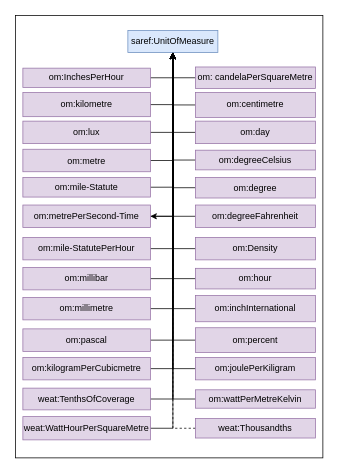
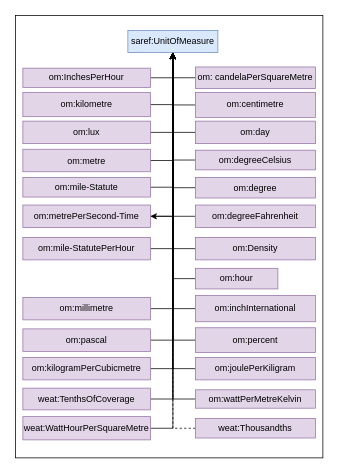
  <mxCell id="0" />
  <mxCell id="1" parent="0" />
  <mxCell id="2" value="" style="rounded=0;whiteSpace=wrap;html=1;" vertex="1" parent="1"><mxGeometry x="20" y="20" width="410" height="590" as="geometry" /></mxCell>
  <mxCell id="3" value="saref:UnitOfMeasure" style="rounded=0;whiteSpace=wrap;html=1;fillColor=#dae8fc;strokeColor=#6c8ebf;" parent="1" vertex="1"><mxGeometry x="170" y="40" width="120" height="29.63" as="geometry" /></mxCell>
  <mxCell id="4" style="edgeStyle=orthogonalEdgeStyle;rounded=0;orthogonalLoop=1;jettySize=auto;html=1;exitX=0;exitY=0.5;exitDx=0;exitDy=0;" parent="1" source="5" target="3" edge="1"><mxGeometry relative="1" as="geometry"><mxPoint x="230" y="210.37" as="targetPoint" /></mxGeometry></mxCell>
  <mxCell id="5" value="om:Density" style="rounded=0;whiteSpace=wrap;html=1;fillColor=#e1d5e7;strokeColor=#9673a6;" parent="1" vertex="1"><mxGeometry x="260" y="316" width="160" height="30" as="geometry" /></mxCell>
  <mxCell id="6" style="edgeStyle=orthogonalEdgeStyle;rounded=0;orthogonalLoop=1;jettySize=auto;html=1;exitX=0;exitY=0.5;exitDx=0;exitDy=0;" parent="1" source="7" target="3" edge="1"><mxGeometry relative="1" as="geometry" /></mxCell>
- <mxCell id="7" value="om:hour" style="rounded=0;whiteSpace=wrap;html=1;fillColor=#e1d5e7;strokeColor=#9673a6;" parent="1" vertex="1"><mxGeometry x="260" y="357.25" width="160" height="27.5" as="geometry" /></mxCell>
+ <mxCell id="7" value="om:hour" style="rounded=0;whiteSpace=wrap;html=1;fillColor=#e1d5e7;strokeColor=#9673a6;" parent="1" vertex="1"><mxGeometry x="260" y="357.25" width="110" height="27.5" as="geometry" /></mxCell>
  <mxCell id="8" style="edgeStyle=orthogonalEdgeStyle;rounded=0;orthogonalLoop=1;jettySize=auto;html=1;exitX=0;exitY=0.5;exitDx=0;exitDy=0;" parent="1" source="9" target="3" edge="1"><mxGeometry relative="1" as="geometry" /></mxCell>
  <mxCell id="9" value="om:inchInternational" style="rounded=0;whiteSpace=wrap;html=1;fillColor=#e1d5e7;strokeColor=#9673a6;" parent="1" vertex="1"><mxGeometry x="260" y="393.5" width="160" height="35" as="geometry" /></mxCell>
  <mxCell id="10" style="edgeStyle=orthogonalEdgeStyle;rounded=0;orthogonalLoop=1;jettySize=auto;html=1;exitX=1;exitY=0.5;exitDx=0;exitDy=0;" parent="1" source="11" target="3" edge="1"><mxGeometry relative="1" as="geometry" /></mxCell>
  <mxCell id="11" value="om:pascal" style="rounded=0;whiteSpace=wrap;html=1;fillColor=#e1d5e7;strokeColor=#9673a6;" parent="1" vertex="1"><mxGeometry x="30" y="438" width="170" height="30" as="geometry" /></mxCell>
  <mxCell id="12" style="edgeStyle=orthogonalEdgeStyle;rounded=0;orthogonalLoop=1;jettySize=auto;html=1;exitX=1;exitY=0.5;exitDx=0;exitDy=0;" parent="1" source="13" target="3" edge="1"><mxGeometry relative="1" as="geometry" /></mxCell>
  <mxCell id="13" value="weat:TenthsOfCoverage" style="rounded=0;whiteSpace=wrap;html=1;fillColor=#e1d5e7;strokeColor=#9673a6;" parent="1" vertex="1"><mxGeometry x="30" y="517" width="170" height="29" as="geometry" /></mxCell>
  <mxCell id="14" style="edgeStyle=orthogonalEdgeStyle;rounded=0;orthogonalLoop=1;jettySize=auto;html=1;exitX=0;exitY=0.5;exitDx=0;exitDy=0;" parent="1" source="15" target="37" edge="1"><mxGeometry relative="1" as="geometry" /></mxCell>
  <mxCell id="15" value="om:degreeFahrenheit" style="rounded=0;whiteSpace=wrap;html=1;fillColor=#e1d5e7;strokeColor=#9673a6;" parent="1" vertex="1"><mxGeometry x="260" y="272.88" width="160" height="30" as="geometry" /></mxCell>
  <mxCell id="16" style="edgeStyle=orthogonalEdgeStyle;rounded=0;orthogonalLoop=1;jettySize=auto;html=1;exitX=0;exitY=0.5;exitDx=0;exitDy=0;" parent="1" source="17" target="3" edge="1"><mxGeometry relative="1" as="geometry" /></mxCell>
  <mxCell id="17" value="om:percent" style="rounded=0;whiteSpace=wrap;html=1;fillColor=#e1d5e7;strokeColor=#9673a6;" parent="1" vertex="1"><mxGeometry x="260" y="436.5" width="160" height="33" as="geometry" /></mxCell>
  <mxCell id="18" style="edgeStyle=orthogonalEdgeStyle;rounded=0;orthogonalLoop=1;jettySize=auto;html=1;exitX=0;exitY=0.5;exitDx=0;exitDy=0;" parent="1" source="19" target="3" edge="1"><mxGeometry relative="1" as="geometry" /></mxCell>
  <mxCell id="19" value="om:degreeCelsius" style="rounded=0;whiteSpace=wrap;html=1;fillColor=#e1d5e7;strokeColor=#9673a6;" parent="1" vertex="1"><mxGeometry x="260" y="199.75" width="160" height="26.25" as="geometry" /></mxCell>
  <mxCell id="20" style="edgeStyle=orthogonalEdgeStyle;rounded=0;orthogonalLoop=1;jettySize=auto;html=1;exitX=0;exitY=0.5;exitDx=0;exitDy=0;" parent="1" source="21" target="3" edge="1"><mxGeometry relative="1" as="geometry" /></mxCell>
  <mxCell id="21" value="om: candelaPerSquareMetre" style="rounded=0;whiteSpace=wrap;html=1;fillColor=#e1d5e7;strokeColor=#9673a6;" parent="1" vertex="1"><mxGeometry x="260" y="88.81" width="160" height="28.74" as="geometry" /></mxCell>
  <mxCell id="22" style="edgeStyle=orthogonalEdgeStyle;rounded=0;orthogonalLoop=1;jettySize=auto;html=1;exitX=0;exitY=0.5;exitDx=0;exitDy=0;" parent="1" source="23" target="3" edge="1"><mxGeometry relative="1" as="geometry" /></mxCell>
  <mxCell id="23" value="om:centimetre" style="rounded=0;whiteSpace=wrap;html=1;fillColor=#e1d5e7;strokeColor=#9673a6;" parent="1" vertex="1"><mxGeometry x="260" y="122.88" width="160" height="33.12" as="geometry" /></mxCell>
  <mxCell id="24" style="edgeStyle=orthogonalEdgeStyle;rounded=0;orthogonalLoop=1;jettySize=auto;html=1;exitX=0;exitY=0.5;exitDx=0;exitDy=0;" parent="1" source="25" target="3" edge="1"><mxGeometry relative="1" as="geometry" /></mxCell>
  <mxCell id="25" value="om:day" style="rounded=0;whiteSpace=wrap;html=1;fillColor=#e1d5e7;strokeColor=#9673a6;" parent="1" vertex="1"><mxGeometry x="260" y="161" width="160" height="30" as="geometry" /></mxCell>
  <mxCell id="26" style="edgeStyle=orthogonalEdgeStyle;rounded=0;orthogonalLoop=1;jettySize=auto;html=1;exitX=0;exitY=0.5;exitDx=0;exitDy=0;" parent="1" source="27" target="3" edge="1"><mxGeometry relative="1" as="geometry" /></mxCell>
  <mxCell id="27" value="om:degree" style="rounded=0;whiteSpace=wrap;html=1;fillColor=#e1d5e7;strokeColor=#9673a6;" parent="1" vertex="1"><mxGeometry x="260" y="236" width="160" height="27.5" as="geometry" /></mxCell>
  <mxCell id="28" style="edgeStyle=orthogonalEdgeStyle;rounded=0;orthogonalLoop=1;jettySize=auto;html=1;exitX=1;exitY=0.5;exitDx=0;exitDy=0;" parent="1" source="29" target="3" edge="1"><mxGeometry relative="1" as="geometry" /></mxCell>
  <mxCell id="29" value="om:InchesPerHour" style="rounded=0;whiteSpace=wrap;html=1;fillColor=#e1d5e7;strokeColor=#9673a6;" parent="1" vertex="1"><mxGeometry x="30" y="90.37" width="170" height="25.63" as="geometry" /></mxCell>
  <mxCell id="30" style="edgeStyle=orthogonalEdgeStyle;rounded=0;orthogonalLoop=1;jettySize=auto;html=1;exitX=1;exitY=0.5;exitDx=0;exitDy=0;" parent="1" source="31" target="3" edge="1"><mxGeometry relative="1" as="geometry" /></mxCell>
  <mxCell id="31" value="om:kilometre" style="rounded=0;whiteSpace=wrap;html=1;fillColor=#e1d5e7;strokeColor=#9673a6;" parent="1" vertex="1"><mxGeometry x="30" y="122.88" width="170" height="32.19" as="geometry" /></mxCell>
  <mxCell id="32" style="edgeStyle=orthogonalEdgeStyle;rounded=0;orthogonalLoop=1;jettySize=auto;html=1;exitX=1;exitY=0.5;exitDx=0;exitDy=0;" parent="1" source="33" target="3" edge="1"><mxGeometry relative="1" as="geometry" /></mxCell>
  <mxCell id="33" value="om:lux" style="rounded=0;whiteSpace=wrap;html=1;fillColor=#e1d5e7;strokeColor=#9673a6;" parent="1" vertex="1"><mxGeometry x="30" y="161" width="170" height="30" as="geometry" /></mxCell>
  <mxCell id="34" style="edgeStyle=orthogonalEdgeStyle;rounded=0;orthogonalLoop=1;jettySize=auto;html=1;exitX=1;exitY=0.5;exitDx=0;exitDy=0;" parent="1" source="35" target="3" edge="1"><mxGeometry relative="1" as="geometry" /></mxCell>
  <mxCell id="35" value="om:metre" style="rounded=0;whiteSpace=wrap;html=1;fillColor=#e1d5e7;strokeColor=#9673a6;" parent="1" vertex="1"><mxGeometry x="30" y="198.5" width="170" height="30" as="geometry" /></mxCell>
  <mxCell id="36" style="edgeStyle=orthogonalEdgeStyle;rounded=0;orthogonalLoop=1;jettySize=auto;html=1;exitX=1;exitY=0.5;exitDx=0;exitDy=0;" parent="1" source="37" target="3" edge="1"><mxGeometry relative="1" as="geometry" /></mxCell>
  <mxCell id="37" value="om:metrePerSecond-Time" style="rounded=0;whiteSpace=wrap;html=1;fillColor=#e1d5e7;strokeColor=#9673a6;" parent="1" vertex="1"><mxGeometry x="30" y="272.88" width="170" height="30" as="geometry" /></mxCell>
  <mxCell id="38" style="edgeStyle=orthogonalEdgeStyle;rounded=0;orthogonalLoop=1;jettySize=auto;html=1;exitX=1;exitY=0.5;exitDx=0;exitDy=0;endArrow=none;" parent="1" source="39" target="3" edge="1"><mxGeometry relative="1" as="geometry" /></mxCell>
  <mxCell id="39" value="om:mile-Statute" style="rounded=0;whiteSpace=wrap;html=1;fillColor=#e1d5e7;strokeColor=#9673a6;" parent="1" vertex="1"><mxGeometry x="30" y="236" width="170" height="26.25" as="geometry" /></mxCell>
  <mxCell id="40" style="edgeStyle=orthogonalEdgeStyle;rounded=0;orthogonalLoop=1;jettySize=auto;html=1;exitX=1;exitY=0.5;exitDx=0;exitDy=0;" parent="1" source="41" target="3" edge="1"><mxGeometry relative="1" as="geometry" /></mxCell>
  <mxCell id="41" value="om:mile-StatutePerHour" style="rounded=0;whiteSpace=wrap;html=1;fillColor=#e1d5e7;strokeColor=#9673a6;" parent="1" vertex="1"><mxGeometry x="30" y="316" width="170" height="30" as="geometry" /></mxCell>
- <mxCell id="42" style="edgeStyle=orthogonalEdgeStyle;rounded=0;orthogonalLoop=1;jettySize=auto;html=1;exitX=1;exitY=0.5;exitDx=0;exitDy=0;" parent="1" source="43" target="3" edge="1"><mxGeometry relative="1" as="geometry" /></mxCell>
- <mxCell id="43" value="om:millibar" style="rounded=0;whiteSpace=wrap;html=1;fillColor=#e1d5e7;strokeColor=#9673a6;" parent="1" vertex="1"><mxGeometry x="30" y="356" width="170" height="30" as="geometry" /></mxCell>
  <mxCell id="44" style="edgeStyle=orthogonalEdgeStyle;rounded=0;orthogonalLoop=1;jettySize=auto;html=1;exitX=1;exitY=0.5;exitDx=0;exitDy=0;" parent="1" source="45" target="3" edge="1"><mxGeometry relative="1" as="geometry" /></mxCell>
  <mxCell id="45" value="om:millimetre" style="rounded=0;whiteSpace=wrap;html=1;fillColor=#e1d5e7;strokeColor=#9673a6;" parent="1" vertex="1"><mxGeometry x="30" y="396" width="170" height="30" as="geometry" /></mxCell>
  <mxCell id="46" style="edgeStyle=orthogonalEdgeStyle;rounded=0;orthogonalLoop=1;jettySize=auto;html=1;exitX=0;exitY=0.5;exitDx=0;exitDy=0;dashed=1;" parent="1" source="47" target="3" edge="1"><mxGeometry relative="1" as="geometry" /></mxCell>
  <mxCell id="47" value="weat:Thousandths" style="rounded=0;whiteSpace=wrap;html=1;fillColor=#e1d5e7;strokeColor=#9673a6;" parent="1" vertex="1"><mxGeometry x="260" y="557.47" width="160" height="26.06" as="geometry" /></mxCell>
  <mxCell id="48" style="edgeStyle=orthogonalEdgeStyle;rounded=0;orthogonalLoop=1;jettySize=auto;html=1;exitX=1;exitY=0.5;exitDx=0;exitDy=0;" parent="1" source="49" target="3" edge="1"><mxGeometry relative="1" as="geometry" /></mxCell>
  <mxCell id="49" value="weat:WattHourPerSquareMetre" style="rounded=0;whiteSpace=wrap;html=1;fillColor=#e1d5e7;strokeColor=#9673a6;" parent="1" vertex="1"><mxGeometry x="30" y="555" width="170" height="31" as="geometry" /></mxCell>
  <mxCell id="50" style="edgeStyle=orthogonalEdgeStyle;rounded=0;orthogonalLoop=1;jettySize=auto;html=1;exitX=0;exitY=0.5;exitDx=0;exitDy=0;" parent="1" source="51" target="3" edge="1"><mxGeometry relative="1" as="geometry" /></mxCell>
  <mxCell id="51" value="om:joulePerKiligram" style="rounded=0;whiteSpace=wrap;html=1;fillColor=#e1d5e7;strokeColor=#9673a6;" parent="1" vertex="1"><mxGeometry x="260" y="476" width="160" height="30" as="geometry" /></mxCell>
  <mxCell id="52" style="edgeStyle=orthogonalEdgeStyle;rounded=0;orthogonalLoop=1;jettySize=auto;html=1;exitX=0;exitY=0.5;exitDx=0;exitDy=0;" parent="1" source="53" target="3" edge="1"><mxGeometry relative="1" as="geometry" /></mxCell>
  <mxCell id="53" value="om:wattPerMetreKelvin" style="rounded=0;whiteSpace=wrap;html=1;fillColor=#e1d5e7;strokeColor=#9673a6;" parent="1" vertex="1"><mxGeometry x="260" y="519.25" width="160" height="24.5" as="geometry" /></mxCell>
  <mxCell id="54" style="edgeStyle=orthogonalEdgeStyle;rounded=0;orthogonalLoop=1;jettySize=auto;html=1;exitX=1;exitY=0.5;exitDx=0;exitDy=0;" parent="1" source="55" target="3" edge="1"><mxGeometry relative="1" as="geometry" /></mxCell>
  <mxCell id="55" value="om:kilogramPerCubicmetre" style="rounded=0;whiteSpace=wrap;html=1;fillColor=#e1d5e7;strokeColor=#9673a6;" parent="1" vertex="1"><mxGeometry x="30" y="476" width="170" height="30" as="geometry" /></mxCell>
